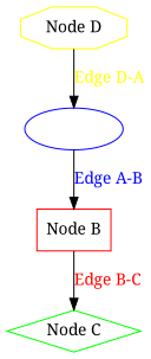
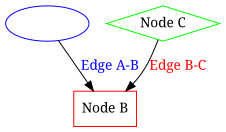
  digraph {
    fontname="Noto Serif"
    node [fontname="Noto Serif"]
    edge [fontname="Noto Serif"]
    n1 [color=blue fontcolor=white label="Node A" shape=ellipse]
    n2 [color=red label="Node B" shape=box]
    n3 [color=green label="Node C" shape=diamond]
-   n4 [color=yellow label="Node D" shape=octagon]
    n1 -> n2 [fontcolor=blue label="Edge A-B"]
-   n2 -> n3 [fontcolor=red label="Edge B-C"]
-   n4 -> n1 [fontcolor=yellow label="Edge D-A"]
+   n3 -> n2 [fontcolor=red label="Edge B-C"]
  }
